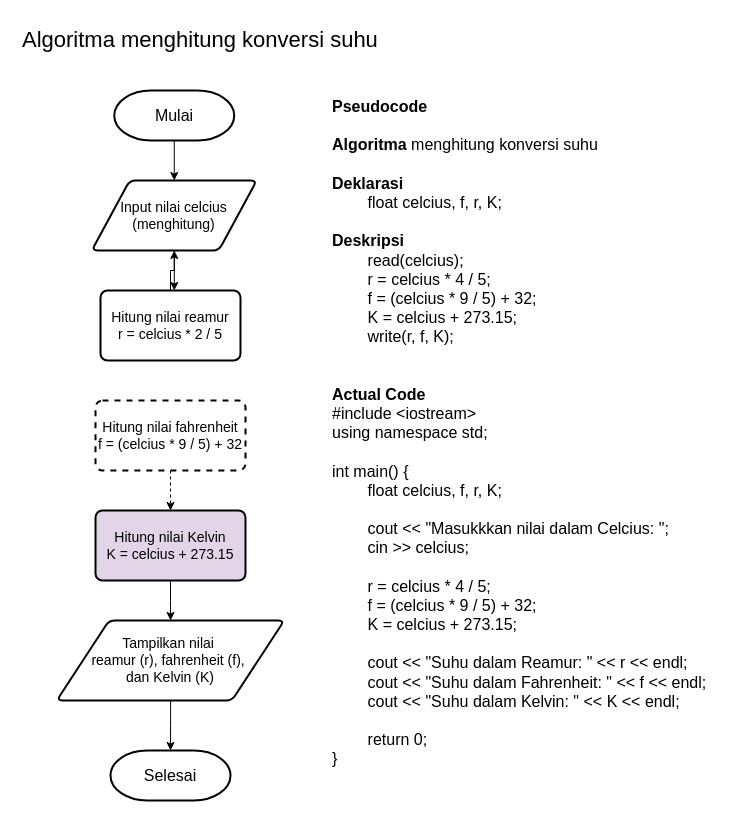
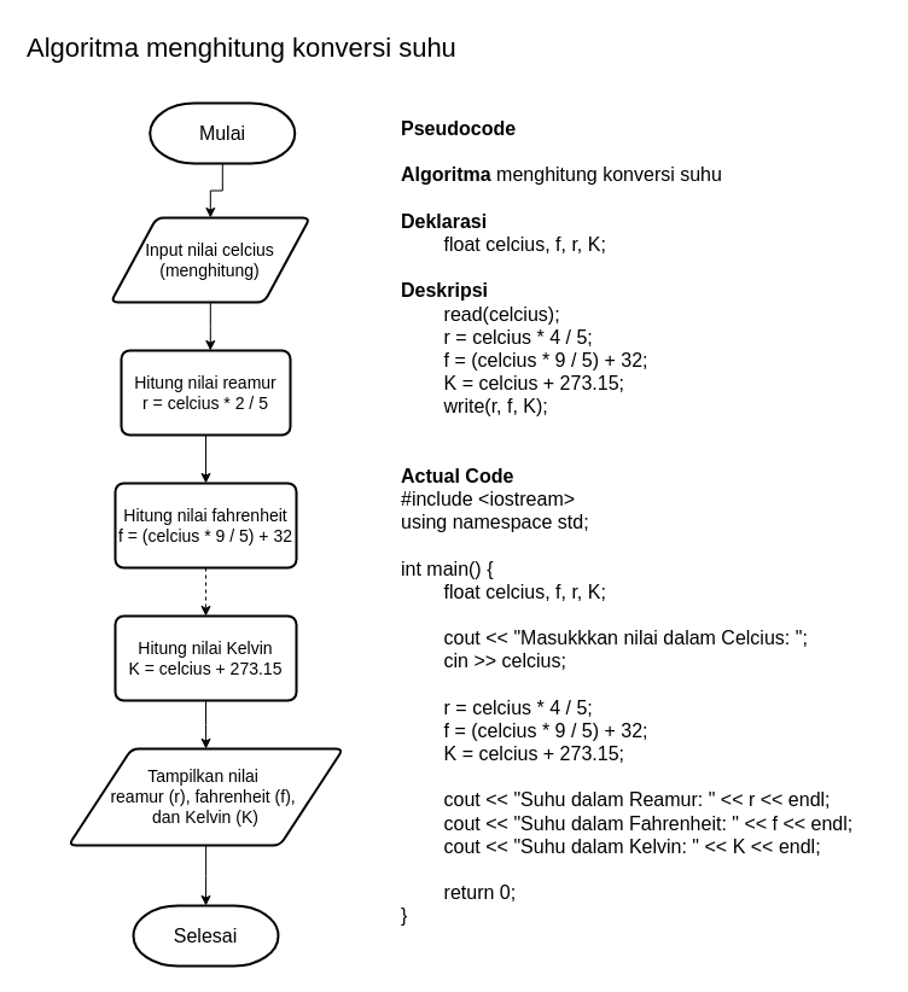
  <mxCell id="0" />
  <mxCell id="1" parent="0" />
  <mxCell id="2" value="" style="edgeStyle=orthogonalEdgeStyle;rounded=0;orthogonalLoop=1;jettySize=auto;html=1;" parent="1" source="3" target="5" edge="1"><mxGeometry relative="1" as="geometry" /></mxCell>
- <mxCell id="3" value="&lt;font style=&quot;font-size: 16px;&quot;&gt;Mulai&lt;/font&gt;" style="strokeWidth=2;html=1;shape=mxgraph.flowchart.terminator;whiteSpace=wrap;" parent="1" vertex="1"><mxGeometry x="113.75" y="90" width="120" height="50" as="geometry" /></mxCell>
+ <mxCell id="3" value="&lt;font style=&quot;font-size: 16px;&quot;&gt;Mulai&lt;/font&gt;" style="strokeWidth=2;html=1;shape=mxgraph.flowchart.terminator;whiteSpace=wrap;" parent="1" vertex="1"><mxGeometry x="123.75" y="85" width="120" height="50" as="geometry" /></mxCell>
  <mxCell id="4" value="" style="edgeStyle=orthogonalEdgeStyle;rounded=0;orthogonalLoop=1;jettySize=auto;html=1;" parent="1" source="5" edge="1"><mxGeometry relative="1" as="geometry"><mxPoint x="173.75" y="290" as="targetPoint" /></mxGeometry></mxCell>
  <mxCell id="5" value="&lt;font style=&quot;font-size: 14px;&quot;&gt;Input nilai celcius&lt;/font&gt;&lt;div style=&quot;font-size: 14px;&quot;&gt;&lt;font style=&quot;font-size: 14px;&quot;&gt;(menghitung)&lt;/font&gt;&lt;/div&gt;" style="shape=parallelogram;html=1;strokeWidth=2;perimeter=parallelogramPerimeter;whiteSpace=wrap;rounded=1;arcSize=12;size=0.23;" parent="1" vertex="1"><mxGeometry x="91.25" y="180" width="165" height="70" as="geometry" /></mxCell>
  <mxCell id="6" value="" style="edgeStyle=orthogonalEdgeStyle;rounded=0;orthogonalLoop=1;jettySize=auto;html=1;" parent="1" source="7" target="8" edge="1"><mxGeometry relative="1" as="geometry" /></mxCell>
  <mxCell id="7" value="&lt;span style=&quot;font-size: 14px;&quot;&gt;Tampilkan nilai&amp;nbsp;&lt;/span&gt;&lt;div&gt;&lt;span style=&quot;font-size: 14px;&quot;&gt;reamur (r), fahrenheit (f),&amp;nbsp;&lt;/span&gt;&lt;/div&gt;&lt;div&gt;&lt;span style=&quot;font-size: 14px; background-color: initial;&quot;&gt;dan Kelvin (K)&lt;/span&gt;&lt;/div&gt;" style="shape=parallelogram;html=1;strokeWidth=2;perimeter=parallelogramPerimeter;whiteSpace=wrap;rounded=1;arcSize=12;size=0.23;" parent="1" vertex="1"><mxGeometry x="56.25" y="620" width="227.5" height="80" as="geometry" /></mxCell>
  <mxCell id="8" value="&lt;font style=&quot;font-size: 16px;&quot;&gt;Selesai&lt;/font&gt;" style="strokeWidth=2;html=1;shape=mxgraph.flowchart.terminator;whiteSpace=wrap;" parent="1" vertex="1"><mxGeometry x="110" y="750" width="120" height="50" as="geometry" /></mxCell>
  <mxCell id="9" value="&lt;font style=&quot;font-size: 22px;&quot;&gt;Algoritma menghitung konversi suhu&lt;/font&gt;" style="text;html=1;align=left;verticalAlign=middle;resizable=0;points=[];autosize=1;strokeColor=none;fillColor=none;" parent="1" vertex="1"><mxGeometry x="20" y="20" width="380" height="40" as="geometry" /></mxCell>
- <mxCell id="10" value="" style="edgeStyle=orthogonalEdgeStyle;rounded=0;orthogonalLoop=1;jettySize=auto;html=1;" parent="1" source="11" target="5" edge="1"><mxGeometry relative="1" as="geometry" /></mxCell>
+ <mxCell id="10" value="" style="edgeStyle=orthogonalEdgeStyle;rounded=0;orthogonalLoop=1;jettySize=auto;html=1;" parent="1" source="11" target="13" edge="1"><mxGeometry relative="1" as="geometry" /></mxCell>
  <mxCell id="11" value="&lt;div style=&quot;font-size: 14px;&quot;&gt;&lt;font style=&quot;font-size: 14px;&quot;&gt;Hitung nilai reamur&lt;/font&gt;&lt;/div&gt;&lt;div style=&quot;font-size: 14px;&quot;&gt;&lt;font style=&quot;font-size: 14px;&quot;&gt;r = celcius * 2 / 5&lt;/font&gt;&lt;/div&gt;" style="rounded=1;whiteSpace=wrap;html=1;absoluteArcSize=1;arcSize=14;strokeWidth=2;" parent="1" vertex="1"><mxGeometry x="100" y="290" width="140" height="70" as="geometry" /></mxCell>
  <mxCell id="12" value="" style="edgeStyle=orthogonalEdgeStyle;rounded=0;orthogonalLoop=1;jettySize=auto;html=1;dashed=1;" parent="1" source="13" target="15" edge="1"><mxGeometry relative="1" as="geometry" /></mxCell>
- <mxCell id="13" value="&lt;div style=&quot;font-size: 14px;&quot;&gt;&lt;div&gt;Hitung nilai fahrenheit&lt;/div&gt;&lt;div&gt;f = (celcius * 9 / 5) + 32&lt;/div&gt;&lt;/div&gt;" style="rounded=1;whiteSpace=wrap;html=1;absoluteArcSize=1;arcSize=14;strokeWidth=2;dashed=1;" parent="1" vertex="1"><mxGeometry x="95" y="400" width="150" height="70" as="geometry" /></mxCell>
+ <mxCell id="13" value="&lt;div style=&quot;font-size: 14px;&quot;&gt;&lt;div&gt;Hitung nilai fahrenheit&lt;/div&gt;&lt;div&gt;f = (celcius * 9 / 5) + 32&lt;/div&gt;&lt;/div&gt;" style="rounded=1;whiteSpace=wrap;html=1;absoluteArcSize=1;arcSize=14;strokeWidth=2;" parent="1" vertex="1"><mxGeometry x="95" y="400" width="150" height="70" as="geometry" /></mxCell>
  <mxCell id="14" value="" style="edgeStyle=orthogonalEdgeStyle;rounded=0;orthogonalLoop=1;jettySize=auto;html=1;" parent="1" source="15" target="7" edge="1"><mxGeometry relative="1" as="geometry" /></mxCell>
- <mxCell id="15" value="&lt;div style=&quot;&quot;&gt;&lt;div style=&quot;&quot;&gt;&lt;span style=&quot;font-size: 14px;&quot;&gt;Hitung nilai Kelvin&lt;/span&gt;&lt;/div&gt;&lt;div style=&quot;&quot;&gt;&lt;span style=&quot;font-size: 14px;&quot;&gt;K = celcius + 273.15&lt;/span&gt;&lt;/div&gt;&lt;/div&gt;" style="rounded=1;whiteSpace=wrap;html=1;absoluteArcSize=1;arcSize=14;strokeWidth=2;fillColor=#e1d5e7;" parent="1" vertex="1"><mxGeometry x="95" y="510" width="150" height="70" as="geometry" /></mxCell>
+ <mxCell id="15" value="&lt;div style=&quot;&quot;&gt;&lt;div style=&quot;&quot;&gt;&lt;span style=&quot;font-size: 14px;&quot;&gt;Hitung nilai Kelvin&lt;/span&gt;&lt;/div&gt;&lt;div style=&quot;&quot;&gt;&lt;span style=&quot;font-size: 14px;&quot;&gt;K = celcius + 273.15&lt;/span&gt;&lt;/div&gt;&lt;/div&gt;" style="rounded=1;whiteSpace=wrap;html=1;absoluteArcSize=1;arcSize=14;strokeWidth=2;" parent="1" vertex="1"><mxGeometry x="95" y="510" width="150" height="70" as="geometry" /></mxCell>
  <mxCell id="16" value="&lt;font style=&quot;font-size: 16px;&quot;&gt;&lt;b&gt;Pseudocode&lt;/b&gt;&lt;/font&gt;&lt;div&gt;&lt;font style=&quot;font-size: 16px;&quot;&gt;&lt;br&gt;&lt;/font&gt;&lt;/div&gt;&lt;div&gt;&lt;font style=&quot;font-size: 16px;&quot;&gt;&lt;b&gt;Algoritma&lt;/b&gt; menghitung konversi suhu&lt;/font&gt;&lt;/div&gt;&lt;div&gt;&lt;font style=&quot;font-size: 16px;&quot;&gt;&lt;br&gt;&lt;/font&gt;&lt;/div&gt;&lt;div&gt;&lt;font style=&quot;font-size: 16px;&quot;&gt;&lt;b&gt;Deklarasi&lt;/b&gt;&lt;/font&gt;&lt;/div&gt;&lt;div&gt;&lt;font style=&quot;font-size: 16px;&quot;&gt;&lt;span style=&quot;white-space: pre;&quot;&gt;&#09;&lt;/span&gt;float celcius, f, r, K;&lt;br&gt;&lt;/font&gt;&lt;/div&gt;&lt;div&gt;&lt;font style=&quot;font-size: 16px;&quot;&gt;&lt;br&gt;&lt;/font&gt;&lt;/div&gt;&lt;div&gt;&lt;font style=&quot;font-size: 16px;&quot;&gt;&lt;b&gt;Deskripsi&lt;/b&gt;&lt;/font&gt;&lt;/div&gt;&lt;div&gt;&lt;font style=&quot;font-size: 16px;&quot;&gt;&lt;span style=&quot;white-space: pre;&quot;&gt;&#09;&lt;/span&gt;read(celcius);&lt;br&gt;&lt;/font&gt;&lt;/div&gt;&lt;div&gt;&lt;font style=&quot;font-size: 16px;&quot;&gt;&lt;span style=&quot;white-space: pre;&quot;&gt;&#09;&lt;/span&gt;r = celcius * 4 / 5;&lt;br&gt;&lt;/font&gt;&lt;/div&gt;&lt;div&gt;&lt;font style=&quot;font-size: 16px;&quot;&gt;&lt;span style=&quot;white-space: pre;&quot;&gt;&#09;&lt;/span&gt;f = (celcius * 9 / 5) + 32;&lt;br&gt;&lt;/font&gt;&lt;/div&gt;&lt;div&gt;&lt;font style=&quot;font-size: 16px;&quot;&gt;&lt;span style=&quot;white-space: pre;&quot;&gt;&#09;&lt;/span&gt;K = celcius + 273.15;&lt;br&gt;&lt;/font&gt;&lt;/div&gt;&lt;div&gt;&lt;font style=&quot;font-size: 16px;&quot;&gt;&lt;span style=&quot;white-space: pre;&quot;&gt;&#09;&lt;/span&gt;write(r, f, K);&lt;/font&gt;&lt;/div&gt;&lt;div&gt;&lt;font style=&quot;font-size: 16px;&quot;&gt;&lt;br&gt;&lt;/font&gt;&lt;/div&gt;&lt;div&gt;&lt;font style=&quot;font-size: 16px;&quot;&gt;&lt;br&gt;&lt;/font&gt;&lt;/div&gt;&lt;div&gt;&lt;span style=&quot;font-size: 16px;&quot;&gt;&lt;b&gt;Actual Code&lt;/b&gt;&lt;/span&gt;&lt;/div&gt;&lt;div&gt;&lt;span style=&quot;font-size: 16px;&quot;&gt;#include &amp;lt;iostream&amp;gt;&lt;/span&gt;&lt;/div&gt;&lt;div&gt;&lt;span style=&quot;font-size: 16px;&quot;&gt;using namespace std;&lt;/span&gt;&lt;/div&gt;&lt;div&gt;&lt;span style=&quot;font-size: 16px;&quot;&gt;&lt;br&gt;&lt;/span&gt;&lt;/div&gt;&lt;div&gt;&lt;span style=&quot;font-size: 16px;&quot;&gt;int main() {&lt;/span&gt;&lt;/div&gt;&lt;div&gt;&lt;span style=&quot;font-size: 16px;&quot;&gt;&lt;span style=&quot;white-space: pre;&quot;&gt;&#09;&lt;/span&gt;float celcius, f, r, K;&lt;br&gt;&lt;/span&gt;&lt;/div&gt;&lt;div&gt;&lt;span style=&quot;font-size: 16px;&quot;&gt;&lt;br&gt;&lt;/span&gt;&lt;/div&gt;&lt;div&gt;&lt;span style=&quot;font-size: 16px;&quot;&gt;&lt;span style=&quot;white-space: pre;&quot;&gt;&#09;&lt;/span&gt;cout &amp;lt;&amp;lt; &quot;Masukkkan nilai dalam Celcius: &quot;;&lt;/span&gt;&lt;/div&gt;&lt;div&gt;&lt;span style=&quot;font-size: 16px;&quot;&gt;&lt;span style=&quot;white-space: pre;&quot;&gt;&#09;&lt;/span&gt;cin &amp;gt;&amp;gt; celcius;&lt;br&gt;&lt;/span&gt;&lt;/div&gt;&lt;div&gt;&lt;span style=&quot;font-size: 16px;&quot;&gt;&lt;br&gt;&lt;/span&gt;&lt;/div&gt;&lt;div&gt;&lt;span style=&quot;font-size: 16px;&quot;&gt;&lt;span style=&quot;white-space: pre;&quot;&gt;&#09;&lt;/span&gt;&lt;/span&gt;&lt;span style=&quot;font-size: 16px; background-color: initial;&quot;&gt;r = celcius * 4 / 5;&lt;/span&gt;&lt;/div&gt;&lt;div&gt;&lt;font style=&quot;font-size: 16px;&quot;&gt;&lt;span style=&quot;white-space-collapse: preserve;&quot;&gt;&#09;&lt;/span&gt;f = (celcius * 9 / 5) + 32;&lt;br&gt;&lt;/font&gt;&lt;/div&gt;&lt;div&gt;&lt;font style=&quot;font-size: 16px;&quot;&gt;&lt;span style=&quot;white-space-collapse: preserve;&quot;&gt;&#09;&lt;/span&gt;K = celcius + 273.15;&lt;/font&gt;&lt;/div&gt;&lt;div&gt;&lt;font style=&quot;font-size: 16px;&quot;&gt;&lt;br&gt;&lt;/font&gt;&lt;/div&gt;&lt;div&gt;&lt;font style=&quot;font-size: 16px;&quot;&gt;&lt;span style=&quot;white-space: pre;&quot;&gt;&#09;&lt;/span&gt;cout &amp;lt;&amp;lt; &quot;Suhu dalam Reamur: &quot; &amp;lt;&amp;lt; r &amp;lt;&amp;lt; endl;&lt;/font&gt;&lt;/div&gt;&lt;div&gt;&lt;span style=&quot;font-size: 16px; background-color: initial;&quot;&gt;&lt;span style=&quot;white-space: pre;&quot;&gt;&#09;&lt;/span&gt;cout &amp;lt;&amp;lt; &quot;Suhu dalam Fahrenheit: &quot; &amp;lt;&amp;lt; f &amp;lt;&amp;lt; endl;&lt;/span&gt;&lt;/div&gt;&lt;div&gt;&lt;span style=&quot;font-size: 16px;&quot;&gt;&lt;span style=&quot;white-space: pre;&quot;&gt;&#09;&lt;/span&gt;&lt;/span&gt;&lt;span style=&quot;font-size: 16px;&quot;&gt;cout &amp;lt;&amp;lt; &quot;Suhu dalam Kelvin: &quot; &amp;lt;&amp;lt; K &amp;lt;&amp;lt; endl;&lt;/span&gt;&lt;/div&gt;&lt;div&gt;&lt;span style=&quot;font-size: 16px;&quot;&gt;&lt;br&gt;&lt;span style=&quot;white-space: pre;&quot;&gt;&#09;&lt;/span&gt;return 0;&lt;br&gt;&lt;/span&gt;&lt;/div&gt;&lt;div&gt;&lt;span style=&quot;font-size: 16px;&quot;&gt;}&lt;/span&gt;&lt;/div&gt;" style="text;html=1;align=left;verticalAlign=top;resizable=0;points=[];autosize=1;strokeColor=none;fillColor=none;" parent="1" vertex="1"><mxGeometry x="330" y="90" width="400" height="690" as="geometry" /></mxCell>
